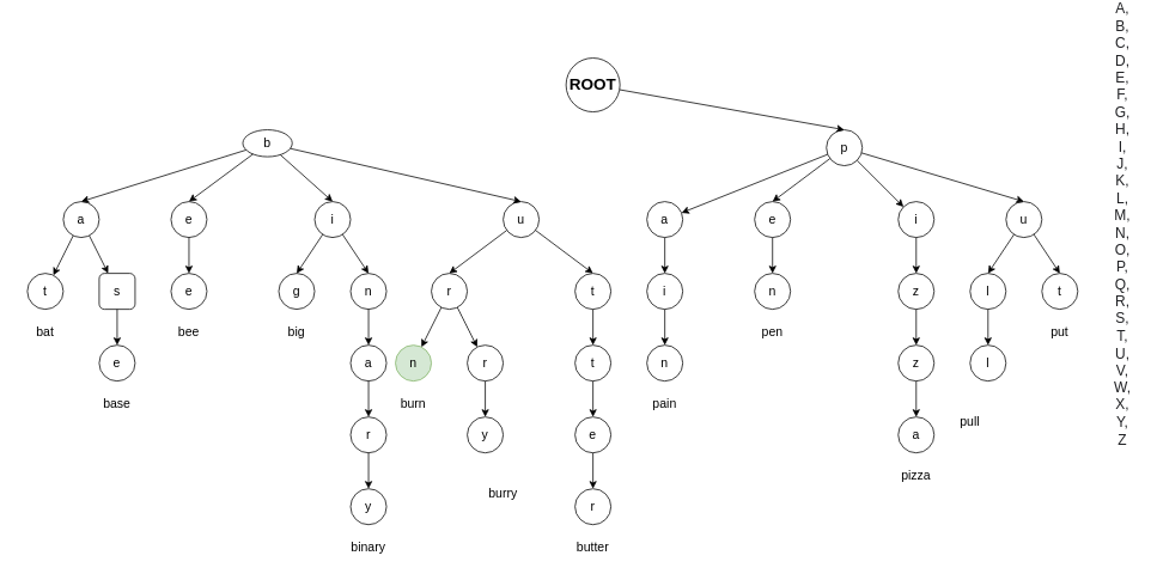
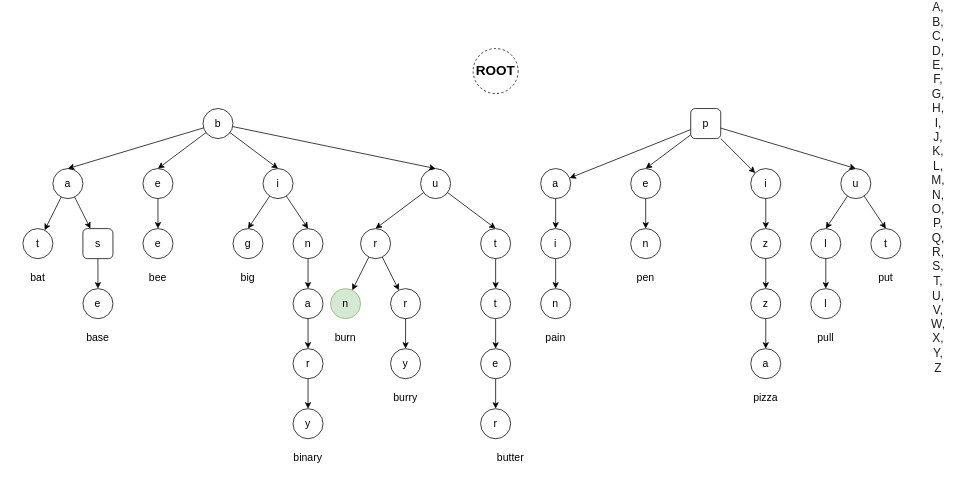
  <mxCell id="0" />
  <mxCell id="1" parent="0" />
- <mxCell id="2" style="edgeStyle=none;rounded=0;orthogonalLoop=1;jettySize=auto;html=1;entryX=0.5;entryY=0;entryDx=0;entryDy=0;fontSize=14;" parent="1" source="3" target="25" edge="1"><mxGeometry relative="1" as="geometry" /></mxCell>
- <mxCell id="3" value="ROOT" style="ellipse;whiteSpace=wrap;html=1;aspect=fixed;fillColor=none;fontStyle=1;fontSize=18;" parent="1" vertex="1"><mxGeometry x="630" y="20" width="60" height="60" as="geometry" /></mxCell>
+ <mxCell id="3" value="ROOT" style="ellipse;whiteSpace=wrap;html=1;aspect=fixed;fillColor=none;fontStyle=1;fontSize=18;dashed=1;" parent="1" vertex="1"><mxGeometry x="630" y="20" width="60" height="60" as="geometry" /></mxCell>
  <mxCell id="4" style="rounded=0;orthogonalLoop=1;jettySize=auto;html=1;entryX=0.5;entryY=0;entryDx=0;entryDy=0;fontSize=14;" parent="1" source="8" target="11" edge="1"><mxGeometry relative="1" as="geometry" /></mxCell>
  <mxCell id="5" style="edgeStyle=none;rounded=0;orthogonalLoop=1;jettySize=auto;html=1;entryX=0.5;entryY=0;entryDx=0;entryDy=0;fontSize=14;" parent="1" source="8" target="38" edge="1"><mxGeometry relative="1" as="geometry" /></mxCell>
  <mxCell id="6" style="edgeStyle=none;rounded=0;orthogonalLoop=1;jettySize=auto;html=1;entryX=0.5;entryY=0;entryDx=0;entryDy=0;fontSize=14;" parent="1" source="8" target="47" edge="1"><mxGeometry relative="1" as="geometry" /></mxCell>
  <mxCell id="7" style="edgeStyle=none;rounded=0;orthogonalLoop=1;jettySize=auto;html=1;entryX=0.5;entryY=0;entryDx=0;entryDy=0;fontSize=14;" parent="1" source="8" target="51" edge="1"><mxGeometry relative="1" as="geometry" /></mxCell>
- <mxCell id="8" value="b" style="ellipse;whiteSpace=wrap;html=1;aspect=fixed;fillColor=none;fontStyle=0;fontSize=14;" parent="1" vertex="1"><mxGeometry x="270" y="100" width="55" height="30" as="geometry" /></mxCell>
+ <mxCell id="8" value="b" style="ellipse;whiteSpace=wrap;html=1;aspect=fixed;fillColor=none;fontStyle=0;fontSize=14;" parent="1" vertex="1"><mxGeometry x="270" y="100" width="40" height="40" as="geometry" /></mxCell>
  <mxCell id="9" style="edgeStyle=none;rounded=0;orthogonalLoop=1;jettySize=auto;html=1;entryX=0.5;entryY=0;entryDx=0;entryDy=0;fontSize=14;" parent="1" source="11" target="12" edge="1"><mxGeometry relative="1" as="geometry" /></mxCell>
  <mxCell id="10" style="edgeStyle=none;rounded=0;orthogonalLoop=1;jettySize=auto;html=1;entryX=0.5;entryY=0;entryDx=0;entryDy=0;fontSize=14;" parent="1" source="11" target="15" edge="1"><mxGeometry relative="1" as="geometry" /></mxCell>
  <mxCell id="11" value="i" style="ellipse;whiteSpace=wrap;html=1;aspect=fixed;fillColor=none;fontStyle=0;fontSize=14;" parent="1" vertex="1"><mxGeometry x="350" y="180" width="40" height="40" as="geometry" /></mxCell>
  <mxCell id="12" value="g" style="ellipse;whiteSpace=wrap;html=1;aspect=fixed;fillColor=none;fontStyle=0;fontSize=14;" parent="1" vertex="1"><mxGeometry x="310" y="260" width="40" height="40" as="geometry" /></mxCell>
  <mxCell id="13" value="&lt;span style=&quot;color: rgb(32, 33, 36); font-family: arial, sans-serif; font-size: 16px; text-align: start; background-color: rgb(255, 255, 255);&quot;&gt;A, B, C, D, E, F, G, H, I, J, K, L, M, N, O, P, Q, R, S, T, U, V, W, X, Y, Z&lt;/span&gt;" style="text;html=1;strokeColor=none;fillColor=none;align=center;verticalAlign=middle;whiteSpace=wrap;rounded=0;fontSize=14;" parent="1" vertex="1"><mxGeometry x="1240" y="190" width="20" height="30" as="geometry" /></mxCell>
  <mxCell id="14" style="edgeStyle=none;rounded=0;orthogonalLoop=1;jettySize=auto;html=1;entryX=0.5;entryY=0;entryDx=0;entryDy=0;fontSize=14;" parent="1" source="15" target="17" edge="1"><mxGeometry relative="1" as="geometry" /></mxCell>
  <mxCell id="15" value="n" style="ellipse;whiteSpace=wrap;html=1;aspect=fixed;fillColor=none;fontStyle=0;fontSize=14;" parent="1" vertex="1"><mxGeometry x="390" y="260" width="40" height="40" as="geometry" /></mxCell>
  <mxCell id="16" style="edgeStyle=none;rounded=0;orthogonalLoop=1;jettySize=auto;html=1;entryX=0.5;entryY=0;entryDx=0;entryDy=0;fontSize=14;" parent="1" source="17" target="19" edge="1"><mxGeometry relative="1" as="geometry" /></mxCell>
  <mxCell id="17" value="a" style="ellipse;whiteSpace=wrap;html=1;aspect=fixed;fillColor=none;fontStyle=0;fontSize=14;" parent="1" vertex="1"><mxGeometry x="390" y="340" width="40" height="40" as="geometry" /></mxCell>
  <mxCell id="18" style="edgeStyle=none;rounded=0;orthogonalLoop=1;jettySize=auto;html=1;entryX=0.5;entryY=0;entryDx=0;entryDy=0;fontSize=14;" parent="1" source="19" target="20" edge="1"><mxGeometry relative="1" as="geometry" /></mxCell>
  <mxCell id="19" value="r" style="ellipse;whiteSpace=wrap;html=1;aspect=fixed;fillColor=none;fontStyle=0;fontSize=14;" parent="1" vertex="1"><mxGeometry x="390" y="420" width="40" height="40" as="geometry" /></mxCell>
  <mxCell id="20" value="y" style="ellipse;whiteSpace=wrap;html=1;aspect=fixed;fillColor=none;fontStyle=0;fontSize=14;" parent="1" vertex="1"><mxGeometry x="390" y="500" width="40" height="40" as="geometry" /></mxCell>
  <mxCell id="21" style="edgeStyle=none;rounded=0;orthogonalLoop=1;jettySize=auto;html=1;entryX=0.5;entryY=0;entryDx=0;entryDy=0;fontSize=14;" parent="1" source="25" target="27" edge="1"><mxGeometry relative="1" as="geometry" /></mxCell>
  <mxCell id="22" style="edgeStyle=none;rounded=0;orthogonalLoop=1;jettySize=auto;html=1;entryX=0.5;entryY=0;entryDx=0;entryDy=0;fontSize=14;" parent="1" source="25" target="31" edge="1"><mxGeometry relative="1" as="geometry" /></mxCell>
  <mxCell id="23" value="" style="rounded=0;orthogonalLoop=1;jettySize=auto;html=1;" parent="1" source="25" target="66" edge="1"><mxGeometry relative="1" as="geometry" /></mxCell>
  <mxCell id="24" value="" style="edgeStyle=none;rounded=0;orthogonalLoop=1;jettySize=auto;html=1;" parent="1" source="25" target="72" edge="1"><mxGeometry relative="1" as="geometry" /></mxCell>
- <mxCell id="25" value="p" style="ellipse;whiteSpace=wrap;html=1;aspect=fixed;fillColor=none;fontStyle=0;fontSize=14;" parent="1" vertex="1"><mxGeometry x="920" y="100" width="40" height="40" as="geometry" /></mxCell>
+ <mxCell id="25" value="p" style="whiteSpace=wrap;html=1;aspect=fixed;fillColor=none;fontStyle=0;fontSize=14;rounded=1;" parent="1" vertex="1"><mxGeometry x="920" y="100" width="40" height="40" as="geometry" /></mxCell>
  <mxCell id="26" style="edgeStyle=none;rounded=0;orthogonalLoop=1;jettySize=auto;html=1;entryX=0.5;entryY=0;entryDx=0;entryDy=0;fontSize=14;" parent="1" source="27" target="28" edge="1"><mxGeometry relative="1" as="geometry" /></mxCell>
  <mxCell id="27" value="e" style="ellipse;whiteSpace=wrap;html=1;aspect=fixed;fillColor=none;fontStyle=0;fontSize=14;" parent="1" vertex="1"><mxGeometry x="840" y="180" width="40" height="40" as="geometry" /></mxCell>
  <mxCell id="28" value="n" style="ellipse;whiteSpace=wrap;html=1;aspect=fixed;fillColor=none;fontStyle=0;fontSize=14;" parent="1" vertex="1"><mxGeometry x="840" y="260" width="40" height="40" as="geometry" /></mxCell>
  <mxCell id="29" style="edgeStyle=none;rounded=0;orthogonalLoop=1;jettySize=auto;html=1;entryX=0.5;entryY=0;entryDx=0;entryDy=0;fontSize=14;" parent="1" source="31" target="32" edge="1"><mxGeometry relative="1" as="geometry" /></mxCell>
  <mxCell id="30" style="edgeStyle=none;rounded=0;orthogonalLoop=1;jettySize=auto;html=1;entryX=0.5;entryY=0;entryDx=0;entryDy=0;fontSize=14;" parent="1" source="31" target="34" edge="1"><mxGeometry relative="1" as="geometry" /></mxCell>
  <mxCell id="31" value="u" style="ellipse;whiteSpace=wrap;html=1;aspect=fixed;fillColor=none;fontStyle=0;fontSize=14;" parent="1" vertex="1"><mxGeometry x="1120" y="180" width="40" height="40" as="geometry" /></mxCell>
  <mxCell id="32" value="t" style="ellipse;whiteSpace=wrap;html=1;aspect=fixed;fillColor=none;fontStyle=0;fontSize=14;" parent="1" vertex="1"><mxGeometry x="1160" y="260" width="40" height="40" as="geometry" /></mxCell>
  <mxCell id="33" style="edgeStyle=none;rounded=0;orthogonalLoop=1;jettySize=auto;html=1;entryX=0.5;entryY=0;entryDx=0;entryDy=0;fontSize=14;" parent="1" source="34" target="35" edge="1"><mxGeometry relative="1" as="geometry" /></mxCell>
  <mxCell id="34" value="l" style="ellipse;whiteSpace=wrap;html=1;aspect=fixed;fillColor=none;fontStyle=0;fontSize=14;" parent="1" vertex="1"><mxGeometry x="1080" y="260" width="40" height="40" as="geometry" /></mxCell>
  <mxCell id="35" value="l" style="ellipse;whiteSpace=wrap;html=1;aspect=fixed;fillColor=none;fontStyle=0;fontSize=14;" parent="1" vertex="1"><mxGeometry x="1080" y="340" width="40" height="40" as="geometry" /></mxCell>
  <mxCell id="36" style="edgeStyle=none;rounded=0;orthogonalLoop=1;jettySize=auto;html=1;entryX=0.5;entryY=0;entryDx=0;entryDy=0;fontSize=14;" parent="1" source="38" target="40" edge="1"><mxGeometry relative="1" as="geometry" /></mxCell>
  <mxCell id="37" value="" style="edgeStyle=none;rounded=0;orthogonalLoop=1;jettySize=auto;html=1;entryX=0.5;entryY=0;entryDx=0;entryDy=0;" parent="1" source="38" target="81" edge="1"><mxGeometry relative="1" as="geometry" /></mxCell>
  <mxCell id="38" value="u" style="ellipse;whiteSpace=wrap;html=1;aspect=fixed;fillColor=none;fontStyle=0;fontSize=14;" parent="1" vertex="1"><mxGeometry x="560" y="180" width="40" height="40" as="geometry" /></mxCell>
  <mxCell id="39" style="edgeStyle=none;rounded=0;orthogonalLoop=1;jettySize=auto;html=1;entryX=0.5;entryY=0;entryDx=0;entryDy=0;fontSize=14;" parent="1" source="40" target="42" edge="1"><mxGeometry relative="1" as="geometry" /></mxCell>
  <mxCell id="40" value="t" style="ellipse;whiteSpace=wrap;html=1;aspect=fixed;fillColor=none;fontStyle=0;fontSize=14;" parent="1" vertex="1"><mxGeometry x="640" y="260" width="40" height="40" as="geometry" /></mxCell>
  <mxCell id="41" style="edgeStyle=none;rounded=0;orthogonalLoop=1;jettySize=auto;html=1;entryX=0.5;entryY=0;entryDx=0;entryDy=0;fontSize=14;" parent="1" source="42" target="44" edge="1"><mxGeometry relative="1" as="geometry" /></mxCell>
  <mxCell id="42" value="t" style="ellipse;whiteSpace=wrap;html=1;aspect=fixed;fillColor=none;fontStyle=0;fontSize=14;" parent="1" vertex="1"><mxGeometry x="640" y="340" width="40" height="40" as="geometry" /></mxCell>
  <mxCell id="43" style="edgeStyle=none;rounded=0;orthogonalLoop=1;jettySize=auto;html=1;entryX=0.5;entryY=0;entryDx=0;entryDy=0;fontSize=14;" parent="1" source="44" target="45" edge="1"><mxGeometry relative="1" as="geometry" /></mxCell>
  <mxCell id="44" value="e" style="ellipse;whiteSpace=wrap;html=1;aspect=fixed;fillColor=none;fontStyle=0;fontSize=14;" parent="1" vertex="1"><mxGeometry x="640" y="420" width="40" height="40" as="geometry" /></mxCell>
  <mxCell id="45" value="r" style="ellipse;whiteSpace=wrap;html=1;aspect=fixed;fillColor=none;fontStyle=0;fontSize=14;" parent="1" vertex="1"><mxGeometry x="640" y="500" width="40" height="40" as="geometry" /></mxCell>
  <mxCell id="46" value="" style="edgeStyle=none;rounded=0;orthogonalLoop=1;jettySize=auto;html=1;fontSize=14;" parent="1" source="47" target="48" edge="1"><mxGeometry relative="1" as="geometry" /></mxCell>
  <mxCell id="47" value="e" style="ellipse;whiteSpace=wrap;html=1;aspect=fixed;fillColor=none;fontStyle=0;fontSize=14;" parent="1" vertex="1"><mxGeometry x="190" y="180" width="40" height="40" as="geometry" /></mxCell>
  <mxCell id="48" value="e" style="ellipse;whiteSpace=wrap;html=1;aspect=fixed;fillColor=none;fontStyle=0;fontSize=14;" parent="1" vertex="1"><mxGeometry x="190" y="260" width="40" height="40" as="geometry" /></mxCell>
  <mxCell id="49" value="" style="edgeStyle=none;rounded=0;orthogonalLoop=1;jettySize=auto;html=1;fontSize=14;" parent="1" source="51" target="52" edge="1"><mxGeometry relative="1" as="geometry" /></mxCell>
  <mxCell id="50" value="" style="edgeStyle=none;rounded=0;orthogonalLoop=1;jettySize=auto;html=1;fontSize=14;" parent="1" source="51" target="54" edge="1"><mxGeometry relative="1" as="geometry" /></mxCell>
  <mxCell id="51" value="a" style="ellipse;whiteSpace=wrap;html=1;aspect=fixed;fillColor=none;fontStyle=0;fontSize=14;" parent="1" vertex="1"><mxGeometry x="70" y="180" width="40" height="40" as="geometry" /></mxCell>
  <mxCell id="52" value="t" style="ellipse;whiteSpace=wrap;html=1;aspect=fixed;fillColor=none;fontStyle=0;fontSize=14;" parent="1" vertex="1"><mxGeometry x="30" y="260" width="40" height="40" as="geometry" /></mxCell>
  <mxCell id="53" value="" style="edgeStyle=none;rounded=0;orthogonalLoop=1;jettySize=auto;html=1;fontSize=14;" parent="1" source="54" target="55" edge="1"><mxGeometry relative="1" as="geometry" /></mxCell>
  <mxCell id="54" value="s" style="whiteSpace=wrap;html=1;aspect=fixed;fillColor=none;fontStyle=0;fontSize=14;rounded=1;" parent="1" vertex="1"><mxGeometry x="110" y="260" width="40" height="40" as="geometry" /></mxCell>
  <mxCell id="55" value="e" style="ellipse;whiteSpace=wrap;html=1;aspect=fixed;fillColor=none;fontStyle=0;fontSize=14;" parent="1" vertex="1"><mxGeometry x="110" y="340" width="40" height="40" as="geometry" /></mxCell>
  <mxCell id="56" value="bat" style="text;html=1;strokeColor=none;fillColor=none;align=center;verticalAlign=middle;whiteSpace=wrap;rounded=0;fontSize=14;" parent="1" vertex="1"><mxGeometry x="20" y="310" width="60" height="30" as="geometry" /></mxCell>
  <mxCell id="57" value="base" style="text;html=1;strokeColor=none;fillColor=none;align=center;verticalAlign=middle;whiteSpace=wrap;rounded=0;fontSize=14;" parent="1" vertex="1"><mxGeometry x="100" y="390" width="60" height="30" as="geometry" /></mxCell>
  <mxCell id="58" value="binary" style="text;html=1;strokeColor=none;fillColor=none;align=center;verticalAlign=middle;whiteSpace=wrap;rounded=0;fontSize=14;" parent="1" vertex="1"><mxGeometry x="380" y="550" width="60" height="30" as="geometry" /></mxCell>
  <mxCell id="59" value="bee" style="text;html=1;strokeColor=none;fillColor=none;align=center;verticalAlign=middle;whiteSpace=wrap;rounded=0;fontSize=14;" parent="1" vertex="1"><mxGeometry x="180" y="310" width="60" height="30" as="geometry" /></mxCell>
  <mxCell id="60" value="big" style="text;html=1;strokeColor=none;fillColor=none;align=center;verticalAlign=middle;whiteSpace=wrap;rounded=0;fontSize=14;" parent="1" vertex="1"><mxGeometry x="300" y="310" width="60" height="30" as="geometry" /></mxCell>
- <mxCell id="61" value="butter" style="text;html=1;strokeColor=none;fillColor=none;align=center;verticalAlign=middle;whiteSpace=wrap;rounded=0;fontSize=14;" parent="1" vertex="1"><mxGeometry x="630" y="550" width="60" height="30" as="geometry" /></mxCell>
+ <mxCell id="61" value="butter" style="text;html=1;strokeColor=none;fillColor=none;align=center;verticalAlign=middle;whiteSpace=wrap;rounded=0;fontSize=14;" parent="1" vertex="1"><mxGeometry x="650" y="550" width="60" height="30" as="geometry" /></mxCell>
  <mxCell id="62" value="pen" style="text;html=1;strokeColor=none;fillColor=none;align=center;verticalAlign=middle;whiteSpace=wrap;rounded=0;fontSize=14;" parent="1" vertex="1"><mxGeometry x="830" y="310" width="60" height="30" as="geometry" /></mxCell>
- <mxCell id="63" value="pull" style="text;html=1;strokeColor=none;fillColor=none;align=center;verticalAlign=middle;whiteSpace=wrap;rounded=0;fontSize=14;" parent="1" vertex="1"><mxGeometry x="1050" y="410" width="60" height="30" as="geometry" /></mxCell>
+ <mxCell id="63" value="pull" style="text;html=1;strokeColor=none;fillColor=none;align=center;verticalAlign=middle;whiteSpace=wrap;rounded=0;fontSize=14;" parent="1" vertex="1"><mxGeometry x="1070" y="390" width="60" height="30" as="geometry" /></mxCell>
  <mxCell id="64" value="put" style="text;html=1;strokeColor=none;fillColor=none;align=center;verticalAlign=middle;whiteSpace=wrap;rounded=0;fontSize=14;" parent="1" vertex="1"><mxGeometry x="1150" y="310" width="60" height="30" as="geometry" /></mxCell>
  <mxCell id="65" value="" style="edgeStyle=none;rounded=0;orthogonalLoop=1;jettySize=auto;html=1;" parent="1" source="66" target="68" edge="1"><mxGeometry relative="1" as="geometry" /></mxCell>
  <mxCell id="66" value="a" style="ellipse;whiteSpace=wrap;html=1;aspect=fixed;fillColor=none;fontStyle=0;fontSize=14;" parent="1" vertex="1"><mxGeometry x="720" y="180" width="40" height="40" as="geometry" /></mxCell>
  <mxCell id="67" value="" style="edgeStyle=none;rounded=0;orthogonalLoop=1;jettySize=auto;html=1;" parent="1" source="68" target="69" edge="1"><mxGeometry relative="1" as="geometry" /></mxCell>
  <mxCell id="68" value="i" style="ellipse;whiteSpace=wrap;html=1;aspect=fixed;fillColor=none;fontStyle=0;fontSize=14;" parent="1" vertex="1"><mxGeometry x="720" y="260" width="40" height="40" as="geometry" /></mxCell>
  <mxCell id="69" value="n" style="ellipse;whiteSpace=wrap;html=1;aspect=fixed;fillColor=none;fontStyle=0;fontSize=14;" parent="1" vertex="1"><mxGeometry x="720" y="340" width="40" height="40" as="geometry" /></mxCell>
  <mxCell id="70" value="pain" style="text;html=1;strokeColor=none;fillColor=none;align=center;verticalAlign=middle;whiteSpace=wrap;rounded=0;fontSize=14;" parent="1" vertex="1"><mxGeometry x="710" y="390" width="60" height="30" as="geometry" /></mxCell>
  <mxCell id="71" value="" style="edgeStyle=none;rounded=0;orthogonalLoop=1;jettySize=auto;html=1;" parent="1" source="72" target="74" edge="1"><mxGeometry relative="1" as="geometry" /></mxCell>
  <mxCell id="72" value="i" style="ellipse;whiteSpace=wrap;html=1;aspect=fixed;fillColor=none;fontStyle=0;fontSize=14;" parent="1" vertex="1"><mxGeometry x="1000" y="180" width="40" height="40" as="geometry" /></mxCell>
  <mxCell id="73" value="" style="edgeStyle=none;rounded=0;orthogonalLoop=1;jettySize=auto;html=1;" parent="1" source="74" target="76" edge="1"><mxGeometry relative="1" as="geometry" /></mxCell>
  <mxCell id="74" value="z" style="ellipse;whiteSpace=wrap;html=1;aspect=fixed;fillColor=none;fontStyle=0;fontSize=14;" parent="1" vertex="1"><mxGeometry x="1000" y="260" width="40" height="40" as="geometry" /></mxCell>
  <mxCell id="75" value="" style="edgeStyle=none;rounded=0;orthogonalLoop=1;jettySize=auto;html=1;" parent="1" source="76" target="77" edge="1"><mxGeometry relative="1" as="geometry" /></mxCell>
  <mxCell id="76" value="z" style="ellipse;whiteSpace=wrap;html=1;aspect=fixed;fillColor=none;fontStyle=0;fontSize=14;" parent="1" vertex="1"><mxGeometry x="1000" y="340" width="40" height="40" as="geometry" /></mxCell>
  <mxCell id="77" value="a" style="ellipse;whiteSpace=wrap;html=1;aspect=fixed;fillColor=none;fontStyle=0;fontSize=14;" parent="1" vertex="1"><mxGeometry x="1000" y="420" width="40" height="40" as="geometry" /></mxCell>
  <mxCell id="78" value="pizza" style="text;html=1;strokeColor=none;fillColor=none;align=center;verticalAlign=middle;whiteSpace=wrap;rounded=0;fontSize=14;" parent="1" vertex="1"><mxGeometry x="990" y="470" width="60" height="30" as="geometry" /></mxCell>
  <mxCell id="79" value="" style="edgeStyle=none;rounded=0;orthogonalLoop=1;jettySize=auto;html=1;" parent="1" source="81" target="83" edge="1"><mxGeometry relative="1" as="geometry" /></mxCell>
  <mxCell id="80" value="" style="rounded=0;orthogonalLoop=1;jettySize=auto;html=1;" edge="1" parent="1" source="81" target="86"><mxGeometry relative="1" as="geometry" /></mxCell>
  <mxCell id="81" value="r" style="ellipse;whiteSpace=wrap;html=1;aspect=fixed;fillColor=none;fontStyle=0;fontSize=14;" parent="1" vertex="1"><mxGeometry x="480" y="260" width="40" height="40" as="geometry" /></mxCell>
  <mxCell id="82" value="" style="edgeStyle=none;rounded=0;orthogonalLoop=1;jettySize=auto;html=1;" parent="1" source="83" target="84" edge="1"><mxGeometry relative="1" as="geometry" /></mxCell>
  <mxCell id="83" value="r" style="ellipse;whiteSpace=wrap;html=1;aspect=fixed;fillColor=none;fontStyle=0;fontSize=14;" parent="1" vertex="1"><mxGeometry x="520" y="340" width="40" height="40" as="geometry" /></mxCell>
  <mxCell id="84" value="y" style="ellipse;whiteSpace=wrap;html=1;aspect=fixed;fillColor=none;fontStyle=0;fontSize=14;" parent="1" vertex="1"><mxGeometry x="520" y="420" width="40" height="40" as="geometry" /></mxCell>
- <mxCell id="85" value="burry" style="text;html=1;strokeColor=none;fillColor=none;align=center;verticalAlign=middle;whiteSpace=wrap;rounded=0;fontSize=14;" parent="1" vertex="1"><mxGeometry x="530" y="490" width="60" height="30" as="geometry" /></mxCell>
+ <mxCell id="85" value="burry" style="text;html=1;strokeColor=none;fillColor=none;align=center;verticalAlign=middle;whiteSpace=wrap;rounded=0;fontSize=14;" parent="1" vertex="1"><mxGeometry x="510" y="470" width="60" height="30" as="geometry" /></mxCell>
  <mxCell id="86" value="n" style="ellipse;whiteSpace=wrap;html=1;aspect=fixed;fillColor=#d5e8d4;fontStyle=0;fontSize=14;strokeColor=#82b366;" vertex="1" parent="1"><mxGeometry x="440" y="340" width="40" height="40" as="geometry" /></mxCell>
  <mxCell id="87" value="burn" style="text;html=1;strokeColor=none;fillColor=none;align=center;verticalAlign=middle;whiteSpace=wrap;rounded=0;fontSize=14;" vertex="1" parent="1"><mxGeometry x="430" y="390" width="60" height="30" as="geometry" /></mxCell>
